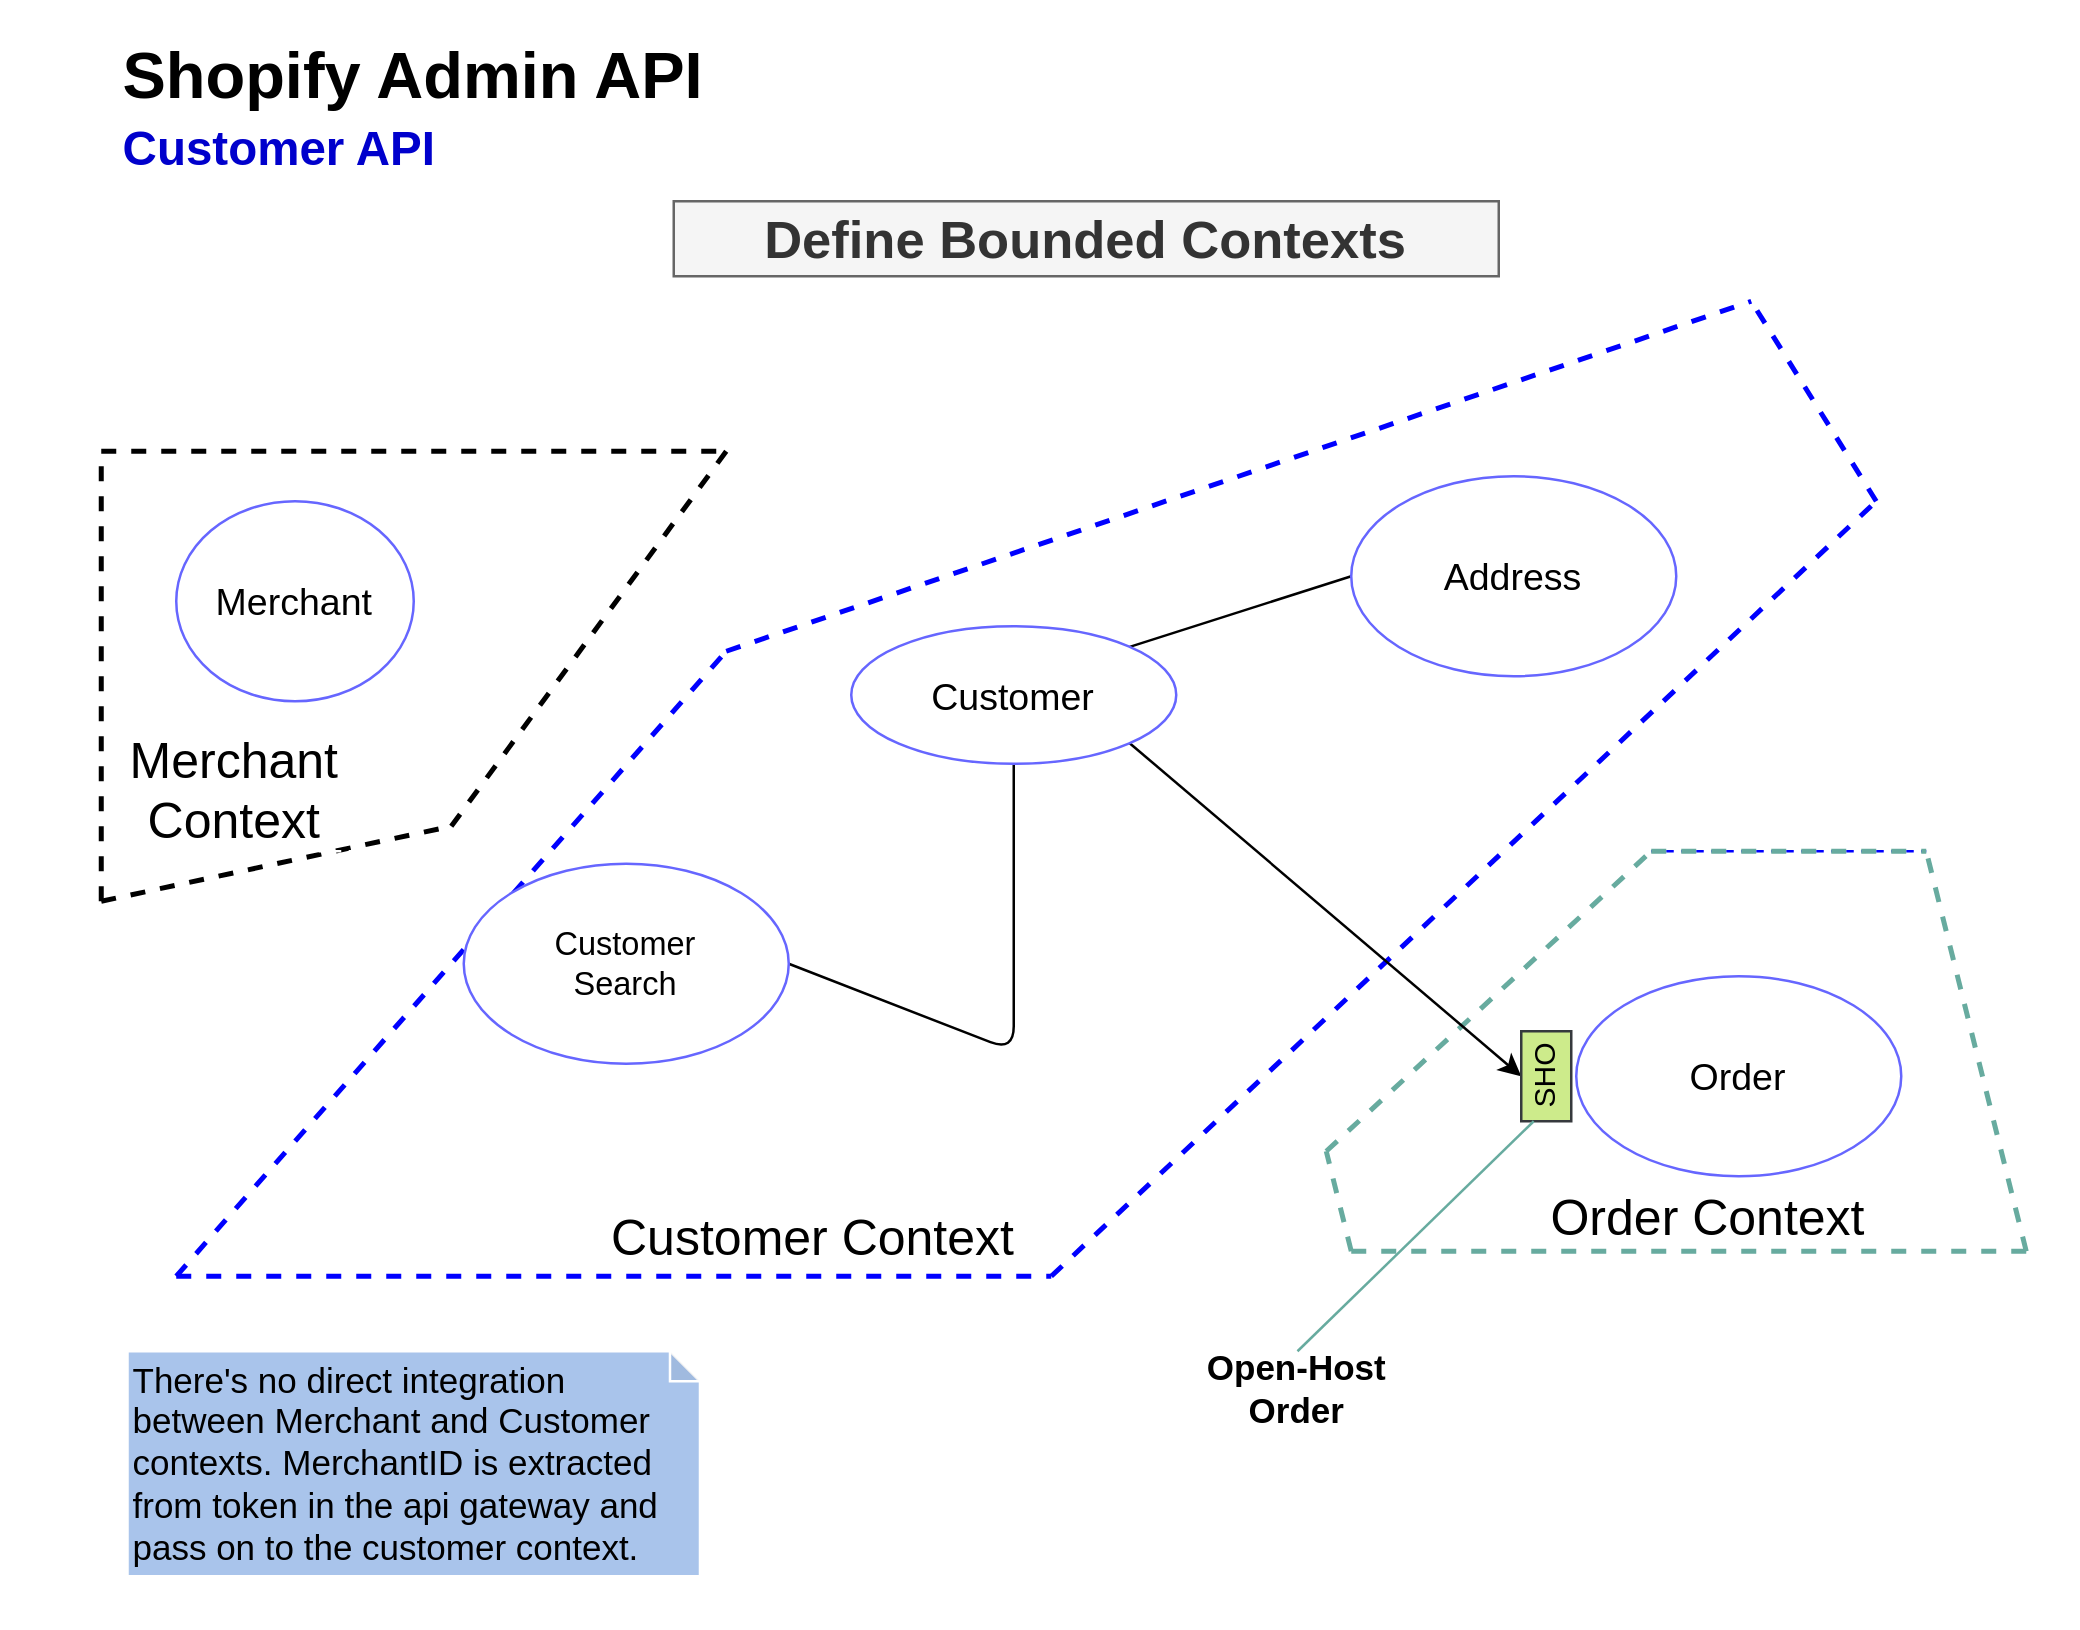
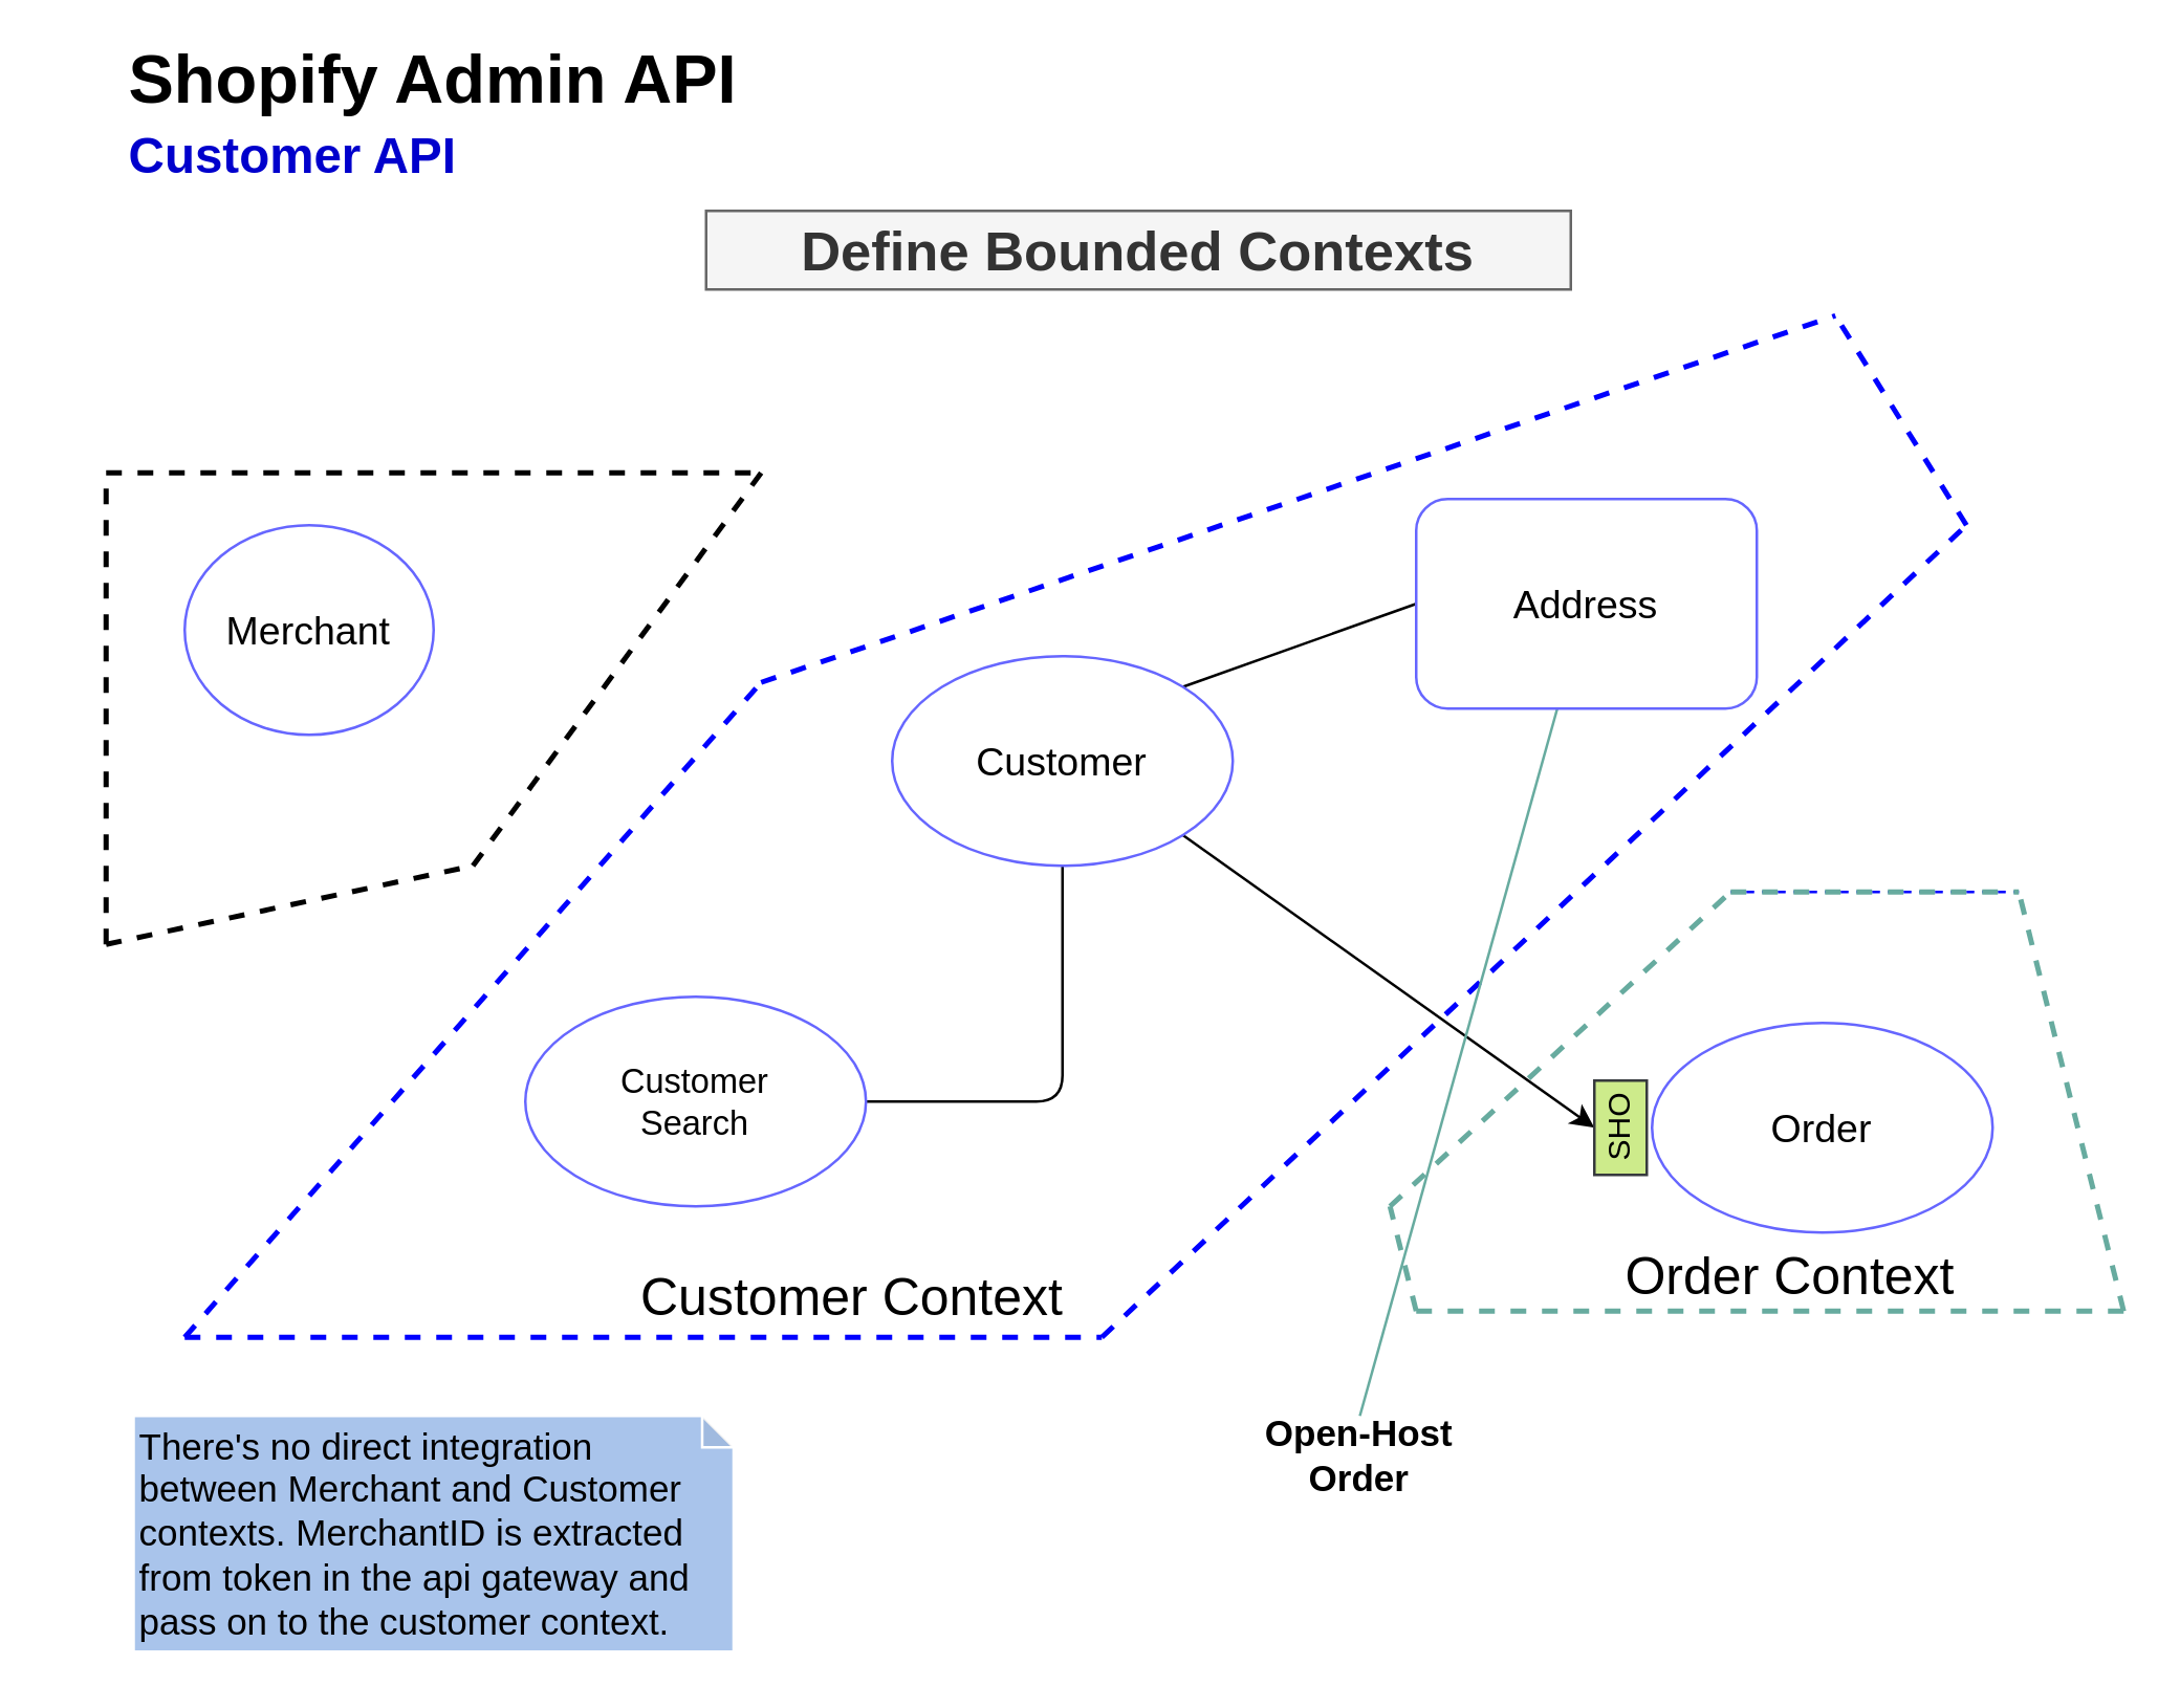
  <mxCell id="0" />
  <mxCell id="1" parent="0" />
  <mxCell id="2" value="&lt;font style=&quot;font-size: 26px&quot;&gt;&lt;b&gt;Shopify Admin API&lt;/b&gt;&lt;/font&gt;" style="text;html=1;strokeColor=none;fillColor=none;align=center;verticalAlign=middle;whiteSpace=wrap;rounded=0;" parent="1" vertex="1"><mxGeometry x="30" y="20" width="270" height="20" as="geometry" /></mxCell>
  <mxCell id="3" value="&lt;b style=&quot;color: rgb(0 , 0 , 204) ; font-size: 19px&quot;&gt;Customer API&lt;/b&gt;" style="text;html=1;strokeColor=none;fillColor=none;align=center;verticalAlign=middle;whiteSpace=wrap;rounded=0;" parent="1" vertex="1"><mxGeometry x="43" y="50" width="137" height="20" as="geometry" /></mxCell>
  <mxCell id="4" value="&lt;font size=&quot;1&quot;&gt;&lt;b style=&quot;font-size: 21px&quot;&gt;Define Bounded Contexts&lt;/b&gt;&lt;/font&gt;" style="text;html=1;align=center;verticalAlign=middle;whiteSpace=wrap;rounded=0;fillColor=#f5f5f5;strokeColor=#666666;fontColor=#333333;" parent="1" vertex="1"><mxGeometry x="269" y="80" width="330" height="30" as="geometry" /></mxCell>
  <mxCell id="5" value="" style="endArrow=none;dashed=1;html=1;strokeColor=#0000FF;strokeWidth=2;" parent="1" edge="1"><mxGeometry x="50" y="110" width="50" height="50" as="geometry"><mxPoint x="70" y="510" as="sourcePoint" /><mxPoint x="290" y="260" as="targetPoint" /></mxGeometry></mxCell>
  <mxCell id="6" value="" style="endArrow=none;dashed=1;html=1;strokeColor=#0000FF;strokeWidth=2;" parent="1" edge="1"><mxGeometry x="50" y="110" width="50" height="50" as="geometry"><mxPoint x="70" y="510" as="sourcePoint" /><mxPoint x="420" y="510" as="targetPoint" /></mxGeometry></mxCell>
  <mxCell id="7" value="" style="endArrow=none;dashed=1;html=1;strokeColor=#0000FF;strokeWidth=2;" parent="1" edge="1"><mxGeometry x="50" y="110" width="50" height="50" as="geometry"><mxPoint x="420" y="510" as="sourcePoint" /><mxPoint x="750" y="200" as="targetPoint" /></mxGeometry></mxCell>
  <mxCell id="8" value="" style="endArrow=none;dashed=1;html=1;strokeColor=#0000FF;strokeWidth=2;" parent="1" edge="1"><mxGeometry x="50" y="110" width="50" height="50" as="geometry"><mxPoint x="750" y="200" as="sourcePoint" /><mxPoint x="700" y="120" as="targetPoint" /></mxGeometry></mxCell>
  <mxCell id="9" value="&lt;font style=&quot;font-size: 20px&quot;&gt;Customer Context&lt;/font&gt;" style="text;html=1;fillColor=none;align=center;verticalAlign=middle;whiteSpace=wrap;rounded=0;dashed=1;strokeColor=#FFFFFF;" parent="1" vertex="1"><mxGeometry x="230" y="484" width="190" height="20" as="geometry" /></mxCell>
  <mxCell id="10" value="" style="endArrow=none;dashed=1;html=1;fillColor=#ffcc99;strokeColor=#0000FF;strokeWidth=2;" parent="1" edge="1"><mxGeometry x="40" y="80" width="50" height="50" as="geometry"><mxPoint x="290" y="260" as="sourcePoint" /><mxPoint x="700" y="120" as="targetPoint" /></mxGeometry></mxCell>
  <mxCell id="11" value="" style="endArrow=none;dashed=1;html=1;strokeWidth=2;strokeColor=#67AB9F;" parent="1" edge="1"><mxGeometry width="50" height="50" relative="1" as="geometry"><mxPoint x="530" y="460" as="sourcePoint" /><mxPoint x="660" y="340" as="targetPoint" /></mxGeometry></mxCell>
  <mxCell id="12" value="" style="endArrow=none;dashed=1;html=1;strokeWidth=2;strokeColor=#67AB9F;" parent="1" edge="1"><mxGeometry width="50" height="50" relative="1" as="geometry"><mxPoint x="540" y="500" as="sourcePoint" /><mxPoint x="810" y="500" as="targetPoint" /><Array as="points"><mxPoint x="680" y="500" /></Array></mxGeometry></mxCell>
  <mxCell id="13" value="" style="endArrow=none;dashed=1;html=1;strokeColor=#0000FF;strokeWidth=1;" parent="1" edge="1"><mxGeometry width="50" height="50" relative="1" as="geometry"><mxPoint x="660" y="340" as="sourcePoint" /><mxPoint x="770" y="340" as="targetPoint" /></mxGeometry></mxCell>
  <mxCell id="14" value="" style="endArrow=none;dashed=1;html=1;strokeWidth=2;strokeColor=#67AB9F;" parent="1" edge="1"><mxGeometry width="50" height="50" relative="1" as="geometry"><mxPoint x="810" y="500" as="sourcePoint" /><mxPoint x="770" y="340" as="targetPoint" /></mxGeometry></mxCell>
  <mxCell id="15" value="" style="endArrow=none;dashed=1;html=1;strokeWidth=2;strokeColor=#67AB9F;" parent="1" edge="1"><mxGeometry width="50" height="50" relative="1" as="geometry"><mxPoint x="660" y="340" as="sourcePoint" /><mxPoint x="770" y="340" as="targetPoint" /></mxGeometry></mxCell>
  <mxCell id="16" value="&lt;font style=&quot;font-size: 20px&quot;&gt;Order Context&lt;/font&gt;" style="text;html=1;fillColor=none;align=center;verticalAlign=middle;whiteSpace=wrap;rounded=0;dashed=1;strokeColor=#FFFFFF;" parent="1" vertex="1"><mxGeometry x="588" y="476" width="190" height="20" as="geometry" /></mxCell>
  <mxCell id="17" value="" style="endArrow=none;html=1;strokeWidth=1;entryX=0;entryY=0.5;entryDx=0;entryDy=0;exitX=1;exitY=0;exitDx=0;exitDy=0;" parent="1" source="31" target="33" edge="1"><mxGeometry width="50" height="50" relative="1" as="geometry"><mxPoint x="480" y="250" as="sourcePoint" /><mxPoint x="563" y="200" as="targetPoint" /></mxGeometry></mxCell>
  <mxCell id="18" value="" style="endArrow=none;html=1;strokeWidth=1;exitX=1;exitY=0.5;exitDx=0;exitDy=0;entryX=0.5;entryY=1;entryDx=0;entryDy=0;" parent="1" source="32" target="31" edge="1"><mxGeometry width="50" height="50" relative="1" as="geometry"><mxPoint x="323" y="440" as="sourcePoint" /><mxPoint x="403" y="350" as="targetPoint" /><Array as="points"><mxPoint x="405" y="420" /></Array></mxGeometry></mxCell>
  <mxCell id="19" value="" style="endArrow=none;dashed=1;html=1;strokeColor=#000000;strokeWidth=2;" parent="1" edge="1"><mxGeometry width="50" height="50" relative="1" as="geometry"><mxPoint x="180" y="330" as="sourcePoint" /><mxPoint x="290" y="180" as="targetPoint" /></mxGeometry></mxCell>
  <mxCell id="20" value="" style="endArrow=none;dashed=1;html=1;strokeColor=#000000;strokeWidth=2;" parent="1" edge="1"><mxGeometry width="50" height="50" relative="1" as="geometry"><mxPoint x="40" y="180" as="sourcePoint" /><mxPoint x="290" y="180" as="targetPoint" /></mxGeometry></mxCell>
  <mxCell id="21" value="" style="endArrow=none;dashed=1;html=1;strokeColor=#000000;strokeWidth=2;" parent="1" edge="1"><mxGeometry width="50" height="50" relative="1" as="geometry"><mxPoint x="40" y="360" as="sourcePoint" /><mxPoint x="40" y="180" as="targetPoint" /></mxGeometry></mxCell>
  <mxCell id="22" value="" style="endArrow=none;dashed=1;html=1;strokeColor=#000000;strokeWidth=2;" parent="1" edge="1"><mxGeometry width="50" height="50" relative="1" as="geometry"><mxPoint x="40" y="360" as="sourcePoint" /><mxPoint x="180" y="330" as="targetPoint" /></mxGeometry></mxCell>
- <mxCell id="23" value="&lt;font style=&quot;font-size: 20px&quot;&gt;Merchant Context&lt;/font&gt;" style="text;html=1;fillColor=none;align=center;verticalAlign=middle;whiteSpace=wrap;rounded=0;dashed=1;strokeColor=#FFFFFF;" parent="1" vertex="1"><mxGeometry y="290" width="147" height="50" as="geometry" x="20" /></mxCell>
  <mxCell id="24" value="" style="endArrow=classic;html=1;strokeColor=#000000;strokeWidth=1;exitX=1;exitY=1;exitDx=0;exitDy=0;entryX=0.5;entryY=0;entryDx=0;entryDy=0;" parent="1" source="31" target="26" edge="1"><mxGeometry width="50" height="50" relative="1" as="geometry"><mxPoint x="473" y="290" as="sourcePoint" /><mxPoint x="490" y="90" as="targetPoint" /></mxGeometry></mxCell>
  <mxCell id="25" value="" style="endArrow=none;dashed=1;html=1;strokeWidth=2;strokeColor=#67AB9F;" parent="1" edge="1"><mxGeometry width="50" height="50" relative="1" as="geometry"><mxPoint x="540" y="500" as="sourcePoint" /><mxPoint x="530" y="460" as="targetPoint" /></mxGeometry></mxCell>
  <mxCell id="26" value="SHO" style="rounded=0;whiteSpace=wrap;html=1;strokeColor=#36393d;strokeWidth=1;fillColor=#cdeb8b;rotation=-90;" parent="1" vertex="1"><mxGeometry x="600" y="420" width="36" height="20" as="geometry" /></mxCell>
  <mxCell id="27" value="&lt;b&gt;&lt;font style=&quot;font-size: 14px&quot;&gt;Open-Host Order&lt;/font&gt;&lt;/b&gt;" style="text;html=1;strokeColor=none;fillColor=none;align=center;verticalAlign=middle;whiteSpace=wrap;rounded=0;" parent="1" vertex="1"><mxGeometry x="480" y="540" width="77" height="30" as="geometry" /></mxCell>
- <mxCell id="28" value="" style="endArrow=none;html=1;strokeColor=#67AB9F;strokeWidth=1;entryX=0;entryY=0.25;entryDx=0;entryDy=0;exitX=0.5;exitY=0;exitDx=0;exitDy=0;" parent="1" source="27" target="26" edge="1"><mxGeometry width="50" height="50" relative="1" as="geometry"><mxPoint x="630" y="590" as="sourcePoint" /><mxPoint x="680" y="540" as="targetPoint" /></mxGeometry></mxCell>
+ <mxCell id="28" value="" style="endArrow=none;html=1;strokeColor=#67AB9F;strokeWidth=1;exitX=0.5;exitY=0;exitDx=0;exitDy=0;" parent="1" source="27" target="33" edge="1"><mxGeometry width="50" height="50" relative="1" as="geometry"><mxPoint x="630" y="590" as="sourcePoint" /><mxPoint x="680" y="540" as="targetPoint" /></mxGeometry></mxCell>
  <mxCell id="29" value="&lt;font style=&quot;font-size: 14px&quot;&gt;There's no direct integration between Merchant and Customer contexts. MerchantID is extracted from token in the api gateway and pass on to the customer context.&lt;/font&gt;" style="shape=note;whiteSpace=wrap;html=1;backgroundOutline=1;darkOpacity=0.05;strokeColor=#FFFFFF;strokeWidth=1;size=12;align=left;fillColor=#A9C4EB;" parent="1" vertex="1"><mxGeometry x="50.5" y="540" width="229" height="90" as="geometry" /></mxCell>
  <mxCell id="30" value="&lt;span style=&quot;font-size: 15px&quot;&gt;Merchant&lt;/span&gt;" style="ellipse;whiteSpace=wrap;html=1;strokeColor=#6666FF;" vertex="1" parent="1"><mxGeometry x="70" y="200" width="95" height="80" as="geometry" /></mxCell>
- <mxCell id="31" value="&lt;span style=&quot;font-size: 15px&quot;&gt;Customer&lt;/span&gt;" style="ellipse;whiteSpace=wrap;html=1;strokeColor=#6666FF;" vertex="1" parent="1"><mxGeometry x="340" y="250" width="130" height="55" as="geometry" /></mxCell>
- <mxCell id="32" value="&lt;span style=&quot;font-size: 13px&quot;&gt;Customer&lt;br&gt;Search&lt;/span&gt;" style="ellipse;whiteSpace=wrap;html=1;strokeColor=#6666FF;" vertex="1" parent="1"><mxGeometry x="185" y="345" width="130" height="80" as="geometry" /></mxCell>
- <mxCell id="33" value="&lt;span style=&quot;font-size: 15px&quot;&gt;Address&lt;/span&gt;" style="ellipse;whiteSpace=wrap;html=1;strokeColor=#6666FF;" vertex="1" parent="1"><mxGeometry x="540" y="190" width="130" height="80" as="geometry" /></mxCell>
+ <mxCell id="31" value="&lt;span style=&quot;font-size: 15px&quot;&gt;Customer&lt;/span&gt;" style="ellipse;whiteSpace=wrap;html=1;strokeColor=#6666FF;" vertex="1" parent="1"><mxGeometry x="340" y="250" width="130" height="80" as="geometry" /></mxCell>
+ <mxCell id="32" value="&lt;span style=&quot;font-size: 13px&quot;&gt;Customer&lt;br&gt;Search&lt;/span&gt;" style="ellipse;whiteSpace=wrap;html=1;strokeColor=#6666FF;" vertex="1" parent="1"><mxGeometry x="200" y="380" width="130" height="80" as="geometry" /></mxCell>
+ <mxCell id="33" value="&lt;span style=&quot;font-size: 15px&quot;&gt;Address&lt;/span&gt;" style="whiteSpace=wrap;html=1;strokeColor=#6666FF;rounded=1;" vertex="1" parent="1"><mxGeometry x="540" y="190" width="130" height="80" as="geometry" /></mxCell>
  <mxCell id="34" value="&lt;span style=&quot;font-size: 15px&quot;&gt;Order&lt;/span&gt;" style="ellipse;whiteSpace=wrap;html=1;strokeColor=#6666FF;" vertex="1" parent="1"><mxGeometry x="630" y="390" width="130" height="80" as="geometry" /></mxCell>
